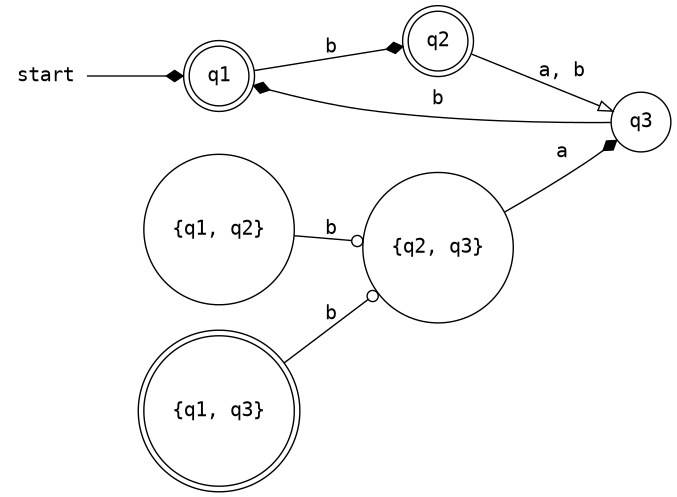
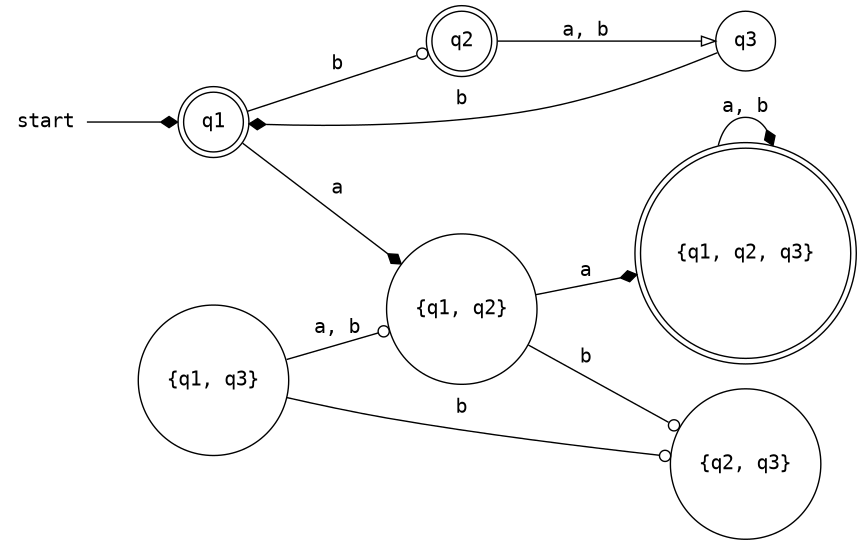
  digraph {
    fontname="DejaVu Sans Mono"
    rankdir=LR
    node [fontname="DejaVu Sans Mono" shape=doublecircle]
    edge [arrowhead=diamond fontname="DejaVu Sans Mono"]
    start [shape=none]
    q1
    q2
    "{q1, q2}" [shape=circle]
    q3 [shape=circle]
    "{q2, q3}" [shape=circle]
-   "{q1, q3}"
+   "{q1, q3}" [shape=circle]
+   "{q1, q2, q3}"
    start -> q1
-   q1 -> q2 [label=b]
+   q1 -> q2 [arrowhead=odot label=b]
+   q1 -> "{q1, q2}" [label=a]
    q2 -> q3 [arrowhead=onormal label="a, b"]
    "{q1, q2}" -> "{q2, q3}" [arrowhead=odot label=b]
+   "{q1, q2}" -> "{q1, q2, q3}" [label=a]
    q3 -> q1 [label=b]
-   "{q2, q3}" -> q3 [label=a]
+   "{q1, q3}" -> "{q1, q2}" [arrowhead=odot label="a, b"]
    "{q1, q3}" -> "{q2, q3}" [arrowhead=odot label=b]
+   "{q1, q2, q3}" -> "{q1, q2, q3}" [label="a, b"]
  }
